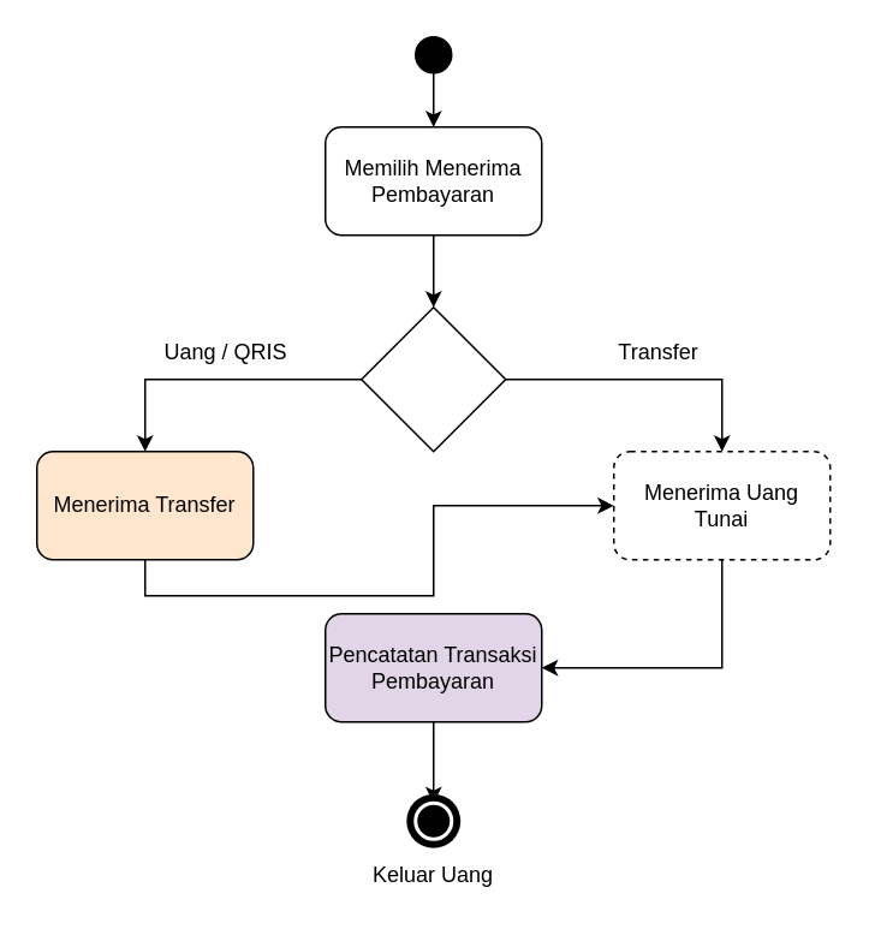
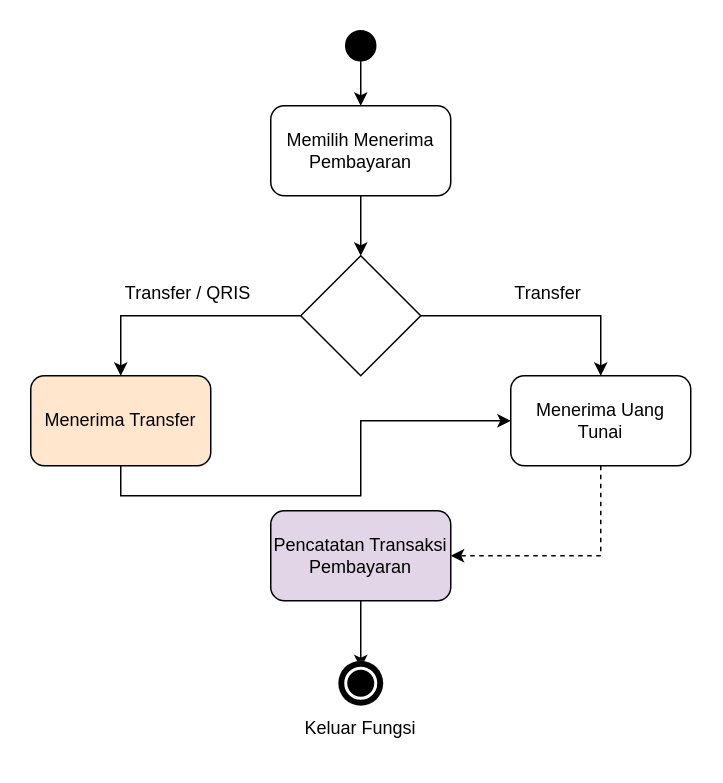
  <mxCell id="0" />
  <mxCell id="1" parent="0" />
  <mxCell id="2" style="edgeStyle=orthogonalEdgeStyle;rounded=0;orthogonalLoop=1;jettySize=auto;html=1;entryX=0.5;entryY=0;entryDx=0;entryDy=0;" edge="1" parent="1" source="3" target="5"><mxGeometry relative="1" as="geometry" /></mxCell>
  <mxCell id="3" value="" style="ellipse;whiteSpace=wrap;html=1;aspect=fixed;fillColor=#000000;" vertex="1" parent="1"><mxGeometry x="230" y="20" width="20" height="20" as="geometry" /></mxCell>
  <mxCell id="4" style="edgeStyle=orthogonalEdgeStyle;rounded=0;orthogonalLoop=1;jettySize=auto;html=1;entryX=0.5;entryY=0;entryDx=0;entryDy=0;" edge="1" parent="1" source="5" target="8"><mxGeometry relative="1" as="geometry" /></mxCell>
  <mxCell id="5" value="Memilih Menerima Pembayaran" style="rounded=1;whiteSpace=wrap;html=1;" vertex="1" parent="1"><mxGeometry x="180" y="70" width="120" height="60" as="geometry" /></mxCell>
  <mxCell id="6" style="edgeStyle=orthogonalEdgeStyle;rounded=0;orthogonalLoop=1;jettySize=auto;html=1;entryX=0.5;entryY=0;entryDx=0;entryDy=0;" edge="1" parent="1" source="8" target="10"><mxGeometry relative="1" as="geometry" /></mxCell>
  <mxCell id="7" style="edgeStyle=orthogonalEdgeStyle;rounded=0;orthogonalLoop=1;jettySize=auto;html=1;entryX=0.5;entryY=0;entryDx=0;entryDy=0;" edge="1" parent="1" source="8" target="12"><mxGeometry relative="1" as="geometry" /></mxCell>
  <mxCell id="8" value="" style="rhombus;whiteSpace=wrap;html=1;" vertex="1" parent="1"><mxGeometry x="200" y="170" width="80" height="80" as="geometry" /></mxCell>
  <mxCell id="9" style="edgeStyle=orthogonalEdgeStyle;rounded=0;orthogonalLoop=1;jettySize=auto;html=1;exitX=0.5;exitY=1;exitDx=0;exitDy=0;" edge="1" parent="1" source="10" target="12"><mxGeometry relative="1" as="geometry" /></mxCell>
  <mxCell id="10" value="Menerima Transfer" style="rounded=1;whiteSpace=wrap;html=1;fillColor=#ffe6cc;" vertex="1" parent="1"><mxGeometry x="20" y="250" width="120" height="60" as="geometry" /></mxCell>
- <mxCell id="11" style="edgeStyle=orthogonalEdgeStyle;rounded=0;orthogonalLoop=1;jettySize=auto;html=1;entryX=1;entryY=0.5;entryDx=0;entryDy=0;exitX=0.5;exitY=1;exitDx=0;exitDy=0;" edge="1" parent="1" source="12" target="16"><mxGeometry relative="1" as="geometry" /></mxCell>
- <mxCell id="12" value="Menerima Uang Tunai" style="rounded=1;whiteSpace=wrap;html=1;dashed=1;" vertex="1" parent="1"><mxGeometry x="340" y="250" width="120" height="60" as="geometry" /></mxCell>
- <mxCell id="13" value="Uang / QRIS" style="text;html=1;align=center;verticalAlign=middle;whiteSpace=wrap;rounded=0;" vertex="1" parent="1"><mxGeometry x="80" y="180" width="90" height="30" as="geometry" /></mxCell>
+ <mxCell id="11" style="edgeStyle=orthogonalEdgeStyle;rounded=0;orthogonalLoop=1;jettySize=auto;html=1;entryX=1;entryY=0.5;entryDx=0;entryDy=0;exitX=0.5;exitY=1;exitDx=0;exitDy=0;dashed=1;" edge="1" parent="1" source="12" target="16"><mxGeometry relative="1" as="geometry" /></mxCell>
+ <mxCell id="12" value="Menerima Uang Tunai" style="rounded=1;whiteSpace=wrap;html=1;" vertex="1" parent="1"><mxGeometry x="340" y="250" width="120" height="60" as="geometry" /></mxCell>
+ <mxCell id="13" value="Transfer / QRIS" style="text;html=1;align=center;verticalAlign=middle;whiteSpace=wrap;rounded=0;" vertex="1" parent="1"><mxGeometry x="80" y="180" width="90" height="30" as="geometry" /></mxCell>
  <mxCell id="14" value="Transfer" style="text;html=1;align=center;verticalAlign=middle;whiteSpace=wrap;rounded=0;" vertex="1" parent="1"><mxGeometry x="320" y="180" width="90" height="30" as="geometry" /></mxCell>
  <mxCell id="15" style="edgeStyle=orthogonalEdgeStyle;rounded=0;orthogonalLoop=1;jettySize=auto;html=1;entryX=0.5;entryY=0;entryDx=0;entryDy=0;" edge="1" parent="1" source="16" target="20"><mxGeometry relative="1" as="geometry" /></mxCell>
  <mxCell id="16" value="Pencatatan Transaksi Pembayaran" style="rounded=1;whiteSpace=wrap;html=1;fillColor=#e1d5e7;" vertex="1" parent="1"><mxGeometry x="180" y="340" width="120" height="60" as="geometry" /></mxCell>
  <mxCell id="17" value="" style="group" vertex="1" connectable="0" parent="1"><mxGeometry x="200" y="440" width="80" height="60" as="geometry" /></mxCell>
  <mxCell id="18" value="" style="group" vertex="1" connectable="0" parent="17"><mxGeometry x="25" width="30" height="30" as="geometry" /></mxCell>
  <mxCell id="19" value="" style="ellipse;whiteSpace=wrap;html=1;aspect=fixed;fillColor=#000000;shadow=0;strokeColor=#ffffff;strokeWidth=0;" vertex="1" parent="18"><mxGeometry width="30" height="30" as="geometry" /></mxCell>
  <mxCell id="20" value="" style="ellipse;whiteSpace=wrap;html=1;aspect=fixed;fillColor=#000000;shadow=0;strokeColor=#ffffff;strokeWidth=2;" vertex="1" parent="18"><mxGeometry x="5" y="5" width="20" height="20" as="geometry" /></mxCell>
- <mxCell id="21" value="Keluar Uang" style="text;html=1;align=center;verticalAlign=middle;whiteSpace=wrap;rounded=0;" vertex="1" parent="17"><mxGeometry y="30" width="80" height="30" as="geometry" /></mxCell>
+ <mxCell id="21" value="Keluar Fungsi" style="text;html=1;align=center;verticalAlign=middle;whiteSpace=wrap;rounded=0;" vertex="1" parent="17"><mxGeometry y="30" width="80" height="30" as="geometry" /></mxCell>
